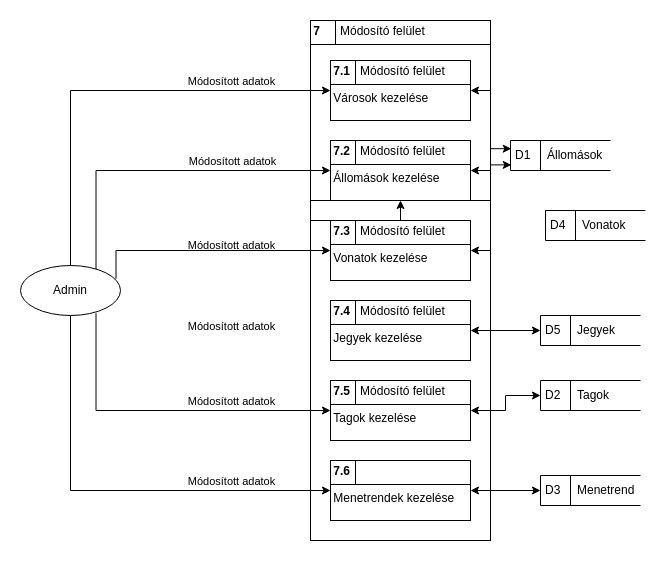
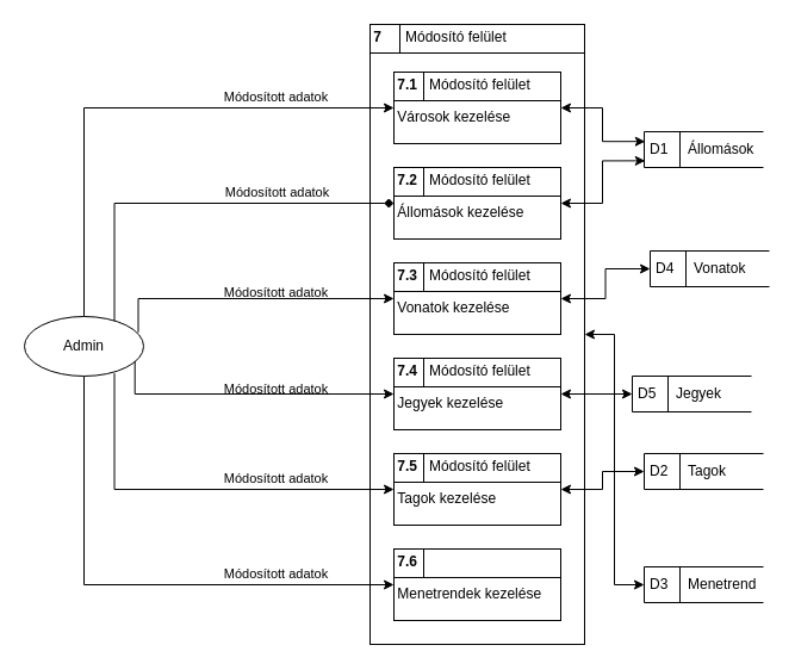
  <mxCell id="0" />
  <mxCell id="1" parent="0" />
  <mxCell id="2" value="&lt;p style=&quot;margin: 4px 0px 0px;&quot;&gt;&lt;b&gt;&amp;nbsp;7&amp;nbsp; &amp;nbsp; &amp;nbsp; &lt;/b&gt;Módosító felület&lt;/p&gt;&lt;hr size=&quot;1&quot; style=&quot;border-style:solid;&quot;&gt;&amp;nbsp;&lt;br&gt;&lt;div style=&quot;height:2px;&quot;&gt;&lt;/div&gt;" style="verticalAlign=top;align=left;overflow=fill;html=1;whiteSpace=wrap;" vertex="1" parent="1"><mxGeometry x="310" y="20" width="180" height="520" as="geometry" /></mxCell>
  <mxCell id="3" style="edgeStyle=orthogonalEdgeStyle;rounded=0;orthogonalLoop=1;jettySize=auto;html=1;exitX=1;exitY=0.5;exitDx=0;exitDy=0;entryX=0.008;entryY=0.273;entryDx=0;entryDy=0;startArrow=classic;startFill=1;entryPerimeter=0;" edge="1" parent="1" source="4" target="19"><mxGeometry relative="1" as="geometry" /></mxCell>
  <mxCell id="4" value="&lt;p style=&quot;margin: 4px 0px 0px;&quot;&gt;&lt;b&gt;&amp;nbsp;7.1&amp;nbsp; &amp;nbsp;&lt;/b&gt;&lt;span style=&quot;background-color: transparent; color: light-dark(rgb(0, 0, 0), rgb(255, 255, 255));&quot;&gt;Módosító felület&lt;/span&gt;&lt;/p&gt;&lt;hr size=&quot;1&quot; style=&quot;border-style:solid;&quot;&gt;&lt;div style=&quot;height:2px;&quot;&gt;&amp;nbsp;Városok kezelése&lt;/div&gt;" style="verticalAlign=top;align=left;overflow=fill;html=1;whiteSpace=wrap;" vertex="1" parent="1"><mxGeometry x="330" y="60" width="140" height="60" as="geometry" /></mxCell>
  <mxCell id="5" value="&lt;p style=&quot;margin: 4px 0px 0px;&quot;&gt;&lt;b&gt;&amp;nbsp;7.2&amp;nbsp; &amp;nbsp;&lt;/b&gt;&lt;span style=&quot;background-color: transparent; color: light-dark(rgb(0, 0, 0), rgb(255, 255, 255));&quot;&gt;Módosító felület&lt;/span&gt;&lt;/p&gt;&lt;hr size=&quot;1&quot; style=&quot;border-style:solid;&quot;&gt;&lt;div style=&quot;height:2px;&quot;&gt;&amp;nbsp;Állomások kezelése&lt;/div&gt;" style="verticalAlign=top;align=left;overflow=fill;html=1;whiteSpace=wrap;" vertex="1" parent="1"><mxGeometry x="330" y="140" width="140" height="60" as="geometry" /></mxCell>
- <mxCell id="6" style="edgeStyle=orthogonalEdgeStyle;rounded=0;orthogonalLoop=1;jettySize=auto;html=1;exitX=1;exitY=0.5;exitDx=0;exitDy=0;startArrow=classic;startFill=1;" edge="1" parent="1" source="7" target="5"><mxGeometry relative="1" as="geometry" /></mxCell>
+ <mxCell id="6" style="edgeStyle=orthogonalEdgeStyle;rounded=0;orthogonalLoop=1;jettySize=auto;html=1;exitX=1;exitY=0.5;exitDx=0;exitDy=0;entryX=0;entryY=0.5;entryDx=0;entryDy=0;startArrow=classic;startFill=1;" edge="1" parent="1" source="7" target="20"><mxGeometry relative="1" as="geometry" /></mxCell>
  <mxCell id="7" value="&lt;p style=&quot;margin: 4px 0px 0px;&quot;&gt;&lt;b&gt;&amp;nbsp;7.3&amp;nbsp; &amp;nbsp;&lt;/b&gt;&lt;span style=&quot;background-color: transparent; color: light-dark(rgb(0, 0, 0), rgb(255, 255, 255));&quot;&gt;Módosító felület&lt;/span&gt;&lt;/p&gt;&lt;hr size=&quot;1&quot; style=&quot;border-style:solid;&quot;&gt;&lt;div style=&quot;height:2px;&quot;&gt;&amp;nbsp;Vonatok kezelése&lt;/div&gt;" style="verticalAlign=top;align=left;overflow=fill;html=1;whiteSpace=wrap;" vertex="1" parent="1"><mxGeometry x="330" y="220" width="140" height="60" as="geometry" /></mxCell>
  <mxCell id="8" value="" style="line;strokeWidth=1;direction=south;html=1;perimeter=backbonePerimeter;points=[];outlineConnect=0;" vertex="1" parent="1"><mxGeometry x="350" y="60" width="10" height="24" as="geometry" /></mxCell>
  <mxCell id="9" value="" style="line;strokeWidth=1;direction=south;html=1;perimeter=backbonePerimeter;points=[];outlineConnect=0;" vertex="1" parent="1"><mxGeometry x="350" y="140" width="10" height="24" as="geometry" /></mxCell>
  <mxCell id="10" value="" style="line;strokeWidth=1;direction=south;html=1;perimeter=backbonePerimeter;points=[];outlineConnect=0;" vertex="1" parent="1"><mxGeometry x="350" y="220" width="10" height="24" as="geometry" /></mxCell>
  <mxCell id="11" style="edgeStyle=orthogonalEdgeStyle;rounded=0;orthogonalLoop=1;jettySize=auto;html=1;exitX=0.5;exitY=0;exitDx=0;exitDy=0;entryX=0;entryY=0.5;entryDx=0;entryDy=0;" edge="1" parent="1" source="18" target="4"><mxGeometry relative="1" as="geometry"><Array as="points"><mxPoint x="70" y="90" /></Array></mxGeometry></mxCell>
  <mxCell id="12" value="Módosított adatok" style="edgeLabel;html=1;align=center;verticalAlign=middle;resizable=0;points=[];" vertex="1" connectable="0" parent="11"><mxGeometry x="0.152" y="1" relative="1" as="geometry"><mxPoint x="85" y="71" as="offset" /></mxGeometry></mxCell>
- <mxCell id="13" style="edgeStyle=orthogonalEdgeStyle;rounded=0;orthogonalLoop=1;jettySize=auto;html=1;exitX=0.755;exitY=0.086;exitDx=0;exitDy=0;entryX=0;entryY=0.5;entryDx=0;entryDy=0;exitPerimeter=0;" edge="1" parent="1" source="18" target="5"><mxGeometry relative="1" as="geometry"><Array as="points"><mxPoint x="95" y="170" /></Array></mxGeometry></mxCell>
+ <mxCell id="13" style="edgeStyle=orthogonalEdgeStyle;rounded=0;orthogonalLoop=1;jettySize=auto;html=1;exitX=0.755;exitY=0.086;exitDx=0;exitDy=0;entryX=0;entryY=0.5;entryDx=0;entryDy=0;exitPerimeter=0;endArrow=diamond;" edge="1" parent="1" source="18" target="5"><mxGeometry relative="1" as="geometry"><Array as="points"><mxPoint x="95" y="170" /></Array></mxGeometry></mxCell>
  <mxCell id="14" value="Módosított adatok" style="edgeLabel;html=1;align=center;verticalAlign=middle;resizable=0;points=[];" vertex="1" connectable="0" parent="13"><mxGeometry x="-0.231" y="2" relative="1" as="geometry"><mxPoint x="106" y="76" as="offset" /></mxGeometry></mxCell>
  <mxCell id="15" style="edgeStyle=orthogonalEdgeStyle;rounded=0;orthogonalLoop=1;jettySize=auto;html=1;exitX=0.955;exitY=0.265;exitDx=0;exitDy=0;entryX=0;entryY=0.5;entryDx=0;entryDy=0;exitPerimeter=0;" edge="1" parent="1" source="18" target="7"><mxGeometry relative="1" as="geometry"><Array as="points"><mxPoint x="115" y="250" /></Array></mxGeometry></mxCell>
  <mxCell id="16" value="Módosított adatok" style="edgeLabel;html=1;align=center;verticalAlign=middle;resizable=0;points=[];" vertex="1" connectable="0" parent="15"><mxGeometry x="0.012" relative="1" as="geometry"><mxPoint x="20" y="75" as="offset" /></mxGeometry></mxCell>
  <mxCell id="17" style="edgeStyle=orthogonalEdgeStyle;rounded=0;orthogonalLoop=1;jettySize=auto;html=1;exitX=0.5;exitY=1;exitDx=0;exitDy=0;entryX=0;entryY=0.5;entryDx=0;entryDy=0;" edge="1" parent="1" source="18" target="26"><mxGeometry relative="1" as="geometry" /></mxCell>
  <mxCell id="18" value="Admin" style="shape=ellipse;html=1;dashed=0;whiteSpace=wrap;perimeter=ellipsePerimeter;" vertex="1" parent="1"><mxGeometry x="20" y="265" width="100" height="50" as="geometry" /></mxCell>
- <mxCell id="19" value="D1&amp;nbsp; &amp;nbsp; &amp;nbsp;Állomások" style="html=1;dashed=0;whiteSpace=wrap;shape=mxgraph.dfd.dataStoreID;align=left;spacingLeft=3;points=[[0,0],[0.5,0],[1,0],[0,0.5],[1,0.5],[0,1],[0.5,1],[1,1]];" vertex="1" parent="1"><mxGeometry x="510" y="140" width="100" height="30" as="geometry" /></mxCell>
+ <mxCell id="19" value="D1&amp;nbsp; &amp;nbsp; &amp;nbsp;Állomások" style="html=1;dashed=0;whiteSpace=wrap;shape=mxgraph.dfd.dataStoreID;align=left;spacingLeft=3;points=[[0,0],[0.5,0],[1,0],[0,0.5],[1,0.5],[0,1],[0.5,1],[1,1]];" vertex="1" parent="1"><mxGeometry x="540" y="110" width="100" height="30" as="geometry" /></mxCell>
  <mxCell id="20" value="D4&amp;nbsp; &amp;nbsp; &amp;nbsp;Vonatok" style="html=1;dashed=0;whiteSpace=wrap;shape=mxgraph.dfd.dataStoreID;align=left;spacingLeft=3;points=[[0,0],[0.5,0],[1,0],[0,0.5],[1,0.5],[0,1],[0.5,1],[1,1]];" vertex="1" parent="1"><mxGeometry x="545" y="210" width="100" height="30" as="geometry" /></mxCell>
  <mxCell id="21" style="edgeStyle=orthogonalEdgeStyle;rounded=0;orthogonalLoop=1;jettySize=auto;html=1;exitX=1;exitY=0.5;exitDx=0;exitDy=0;entryX=0.008;entryY=0.813;entryDx=0;entryDy=0;entryPerimeter=0;startArrow=classic;startFill=1;" edge="1" parent="1" source="5" target="19"><mxGeometry relative="1" as="geometry" /></mxCell>
  <mxCell id="22" style="edgeStyle=orthogonalEdgeStyle;rounded=0;orthogonalLoop=1;jettySize=auto;html=1;exitX=1;exitY=0.5;exitDx=0;exitDy=0;entryX=0;entryY=0.5;entryDx=0;entryDy=0;startArrow=classic;startFill=1;" edge="1" parent="1" source="23" target="32"><mxGeometry relative="1" as="geometry" /></mxCell>
  <mxCell id="23" value="&lt;p style=&quot;margin: 4px 0px 0px;&quot;&gt;&lt;b&gt;&amp;nbsp;7.4&amp;nbsp; &amp;nbsp;&lt;/b&gt;&lt;span style=&quot;background-color: transparent; color: light-dark(rgb(0, 0, 0), rgb(255, 255, 255));&quot;&gt;Módosító felület&lt;/span&gt;&lt;/p&gt;&lt;hr size=&quot;1&quot; style=&quot;border-style:solid;&quot;&gt;&lt;div style=&quot;height:2px;&quot;&gt;&amp;nbsp;Jegyek kezelése&lt;/div&gt;" style="verticalAlign=top;align=left;overflow=fill;html=1;whiteSpace=wrap;" vertex="1" parent="1"><mxGeometry x="330" y="300" width="140" height="60" as="geometry" /></mxCell>
  <mxCell id="24" style="edgeStyle=orthogonalEdgeStyle;rounded=0;orthogonalLoop=1;jettySize=auto;html=1;exitX=1;exitY=0.5;exitDx=0;exitDy=0;entryX=0;entryY=0.5;entryDx=0;entryDy=0;startArrow=classic;startFill=1;" edge="1" parent="1" source="25" target="33"><mxGeometry relative="1" as="geometry" /></mxCell>
  <mxCell id="25" value="&lt;p style=&quot;margin: 4px 0px 0px;&quot;&gt;&lt;b&gt;&amp;nbsp;7.5&amp;nbsp; &amp;nbsp;&lt;/b&gt;&lt;span style=&quot;background-color: transparent; color: light-dark(rgb(0, 0, 0), rgb(255, 255, 255));&quot;&gt;Módosító felület&lt;/span&gt;&lt;/p&gt;&lt;hr size=&quot;1&quot; style=&quot;border-style:solid;&quot;&gt;&lt;div style=&quot;height:2px;&quot;&gt;&amp;nbsp;Tagok kezelése&lt;/div&gt;" style="verticalAlign=top;align=left;overflow=fill;html=1;whiteSpace=wrap;" vertex="1" parent="1"><mxGeometry x="330" y="380" width="140" height="60" as="geometry" /></mxCell>
  <mxCell id="26" value="&lt;p style=&quot;margin: 4px 0px 0px;&quot;&gt;&lt;b&gt;&amp;nbsp;7.6&lt;/b&gt;&lt;/p&gt;&lt;hr size=&quot;1&quot; style=&quot;border-style:solid;&quot;&gt;&lt;div style=&quot;height:2px;&quot;&gt;&amp;nbsp;Menetrendek kezelése&lt;/div&gt;" style="verticalAlign=top;align=left;overflow=fill;html=1;whiteSpace=wrap;" vertex="1" parent="1"><mxGeometry x="330" y="460" width="140" height="60" as="geometry" /></mxCell>
+ <mxCell id="27" style="edgeStyle=orthogonalEdgeStyle;rounded=0;orthogonalLoop=1;jettySize=auto;html=1;exitX=0;exitY=0.5;exitDx=0;exitDy=0;entryX=0.927;entryY=0.748;entryDx=0;entryDy=0;entryPerimeter=0;startArrow=classic;startFill=1;endArrow=none;" edge="1" parent="1" source="23" target="18"><mxGeometry relative="1" as="geometry"><Array as="points"><mxPoint x="113" y="330" /></Array></mxGeometry></mxCell>
  <mxCell id="28" style="edgeStyle=orthogonalEdgeStyle;rounded=0;orthogonalLoop=1;jettySize=auto;html=1;exitX=0;exitY=0.5;exitDx=0;exitDy=0;entryX=0.755;entryY=0.954;entryDx=0;entryDy=0;entryPerimeter=0;startArrow=classic;startFill=1;endArrow=none;" edge="1" parent="1" source="25" target="18"><mxGeometry relative="1" as="geometry" /></mxCell>
  <mxCell id="29" value="Módosított adatok" style="edgeLabel;html=1;align=center;verticalAlign=middle;resizable=0;points=[];" vertex="1" connectable="0" parent="1"><mxGeometry x="230.004" y="80.004" as="geometry" /></mxCell>
  <mxCell id="30" value="Módosított adatok" style="edgeLabel;html=1;align=center;verticalAlign=middle;resizable=0;points=[];" vertex="1" connectable="0" parent="1"><mxGeometry x="230.004" y="400.004" as="geometry" /></mxCell>
  <mxCell id="31" value="Módosított adatok" style="edgeLabel;html=1;align=center;verticalAlign=middle;resizable=0;points=[];" vertex="1" connectable="0" parent="1"><mxGeometry x="230.004" y="480.004" as="geometry" /></mxCell>
- <mxCell id="32" value="D5&amp;nbsp; &amp;nbsp; &amp;nbsp;Jegyek" style="html=1;dashed=0;whiteSpace=wrap;shape=mxgraph.dfd.dataStoreID;align=left;spacingLeft=3;points=[[0,0],[0.5,0],[1,0],[0,0.5],[1,0.5],[0,1],[0.5,1],[1,1]];" vertex="1" parent="1"><mxGeometry x="540" y="315" width="100" height="30" as="geometry" /></mxCell>
+ <mxCell id="32" value="D5&amp;nbsp; &amp;nbsp; &amp;nbsp;Jegyek" style="html=1;dashed=0;whiteSpace=wrap;shape=mxgraph.dfd.dataStoreID;align=left;spacingLeft=3;points=[[0,0],[0.5,0],[1,0],[0,0.5],[1,0.5],[0,1],[0.5,1],[1,1]];" vertex="1" parent="1"><mxGeometry x="530" y="315" width="100" height="30" as="geometry" /></mxCell>
  <mxCell id="33" value="D2&amp;nbsp; &amp;nbsp; &amp;nbsp;Tagok" style="html=1;dashed=0;whiteSpace=wrap;shape=mxgraph.dfd.dataStoreID;align=left;spacingLeft=3;points=[[0,0],[0.5,0],[1,0],[0,0.5],[1,0.5],[0,1],[0.5,1],[1,1]];" vertex="1" parent="1"><mxGeometry x="540" y="380" width="100" height="30" as="geometry" /></mxCell>
- <mxCell id="34" style="edgeStyle=orthogonalEdgeStyle;rounded=0;orthogonalLoop=1;jettySize=auto;html=1;exitX=0;exitY=0.5;exitDx=0;exitDy=0;entryX=1;entryY=0.5;entryDx=0;entryDy=0;startArrow=classic;startFill=1;" edge="1" parent="1" source="35" target="26"><mxGeometry relative="1" as="geometry" /></mxCell>
+ <mxCell id="34" style="edgeStyle=orthogonalEdgeStyle;rounded=0;orthogonalLoop=1;jettySize=auto;html=1;exitX=0;exitY=0.5;exitDx=0;exitDy=0;startArrow=classic;startFill=1;" edge="1" parent="1" source="35" target="2"><mxGeometry relative="1" as="geometry" /></mxCell>
  <mxCell id="35" value="D3&amp;nbsp; &amp;nbsp; &amp;nbsp;Menetrend" style="html=1;dashed=0;whiteSpace=wrap;shape=mxgraph.dfd.dataStoreID;align=left;spacingLeft=3;points=[[0,0],[0.5,0],[1,0],[0,0.5],[1,0.5],[0,1],[0.5,1],[1,1]];" vertex="1" parent="1"><mxGeometry x="540" y="475" width="100" height="30" as="geometry" /></mxCell>
  <mxCell id="36" value="" style="line;strokeWidth=1;direction=south;html=1;perimeter=backbonePerimeter;points=[];outlineConnect=0;" vertex="1" parent="1"><mxGeometry x="350" y="300" width="10" height="24" as="geometry" /></mxCell>
  <mxCell id="37" value="" style="line;strokeWidth=1;direction=south;html=1;perimeter=backbonePerimeter;points=[];outlineConnect=0;" vertex="1" parent="1"><mxGeometry x="350" y="380" width="10" height="24" as="geometry" /></mxCell>
  <mxCell id="38" value="" style="line;strokeWidth=1;direction=south;html=1;perimeter=backbonePerimeter;points=[];outlineConnect=0;" vertex="1" parent="1"><mxGeometry x="350" y="460" width="10" height="24" as="geometry" /></mxCell>
  <mxCell id="39" value="" style="line;strokeWidth=1;direction=south;html=1;perimeter=backbonePerimeter;points=[];outlineConnect=0;" vertex="1" parent="1"><mxGeometry x="330" y="20" width="10" height="24" as="geometry" /></mxCell>
